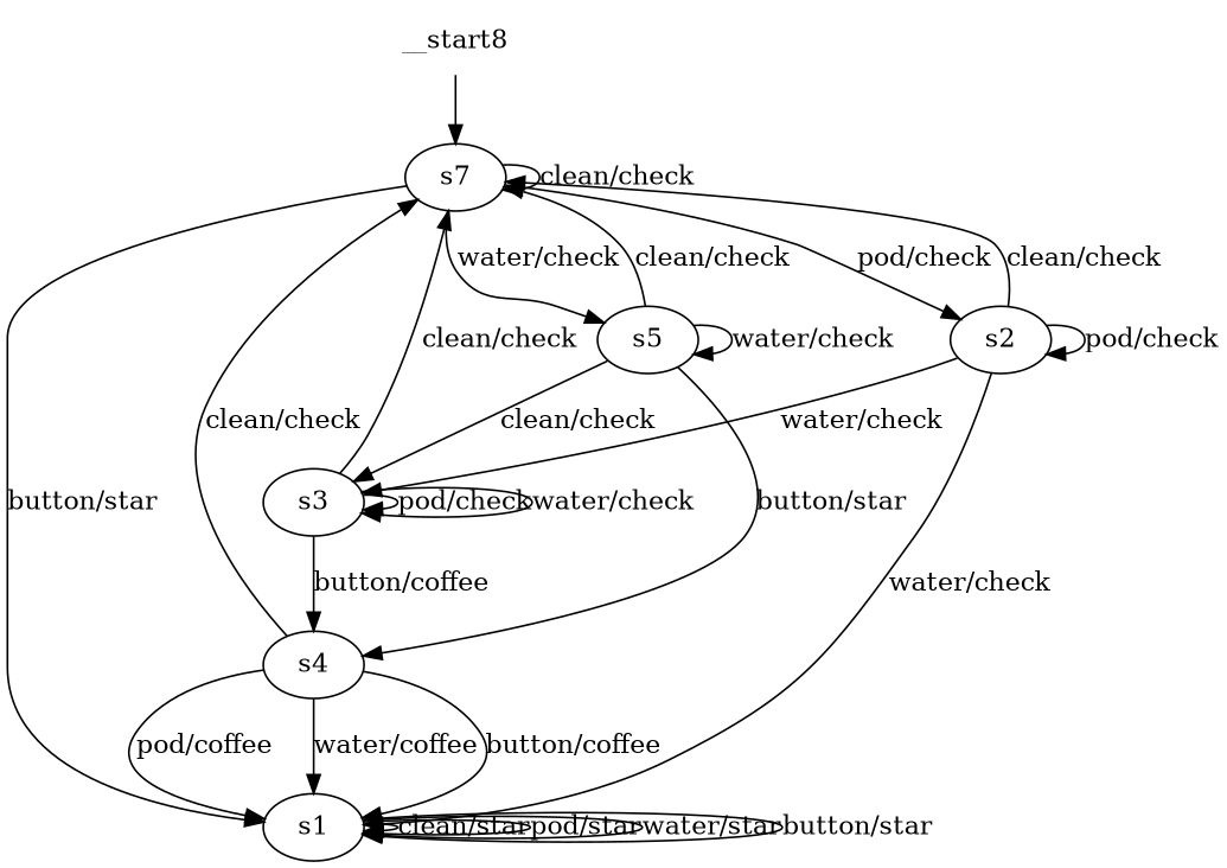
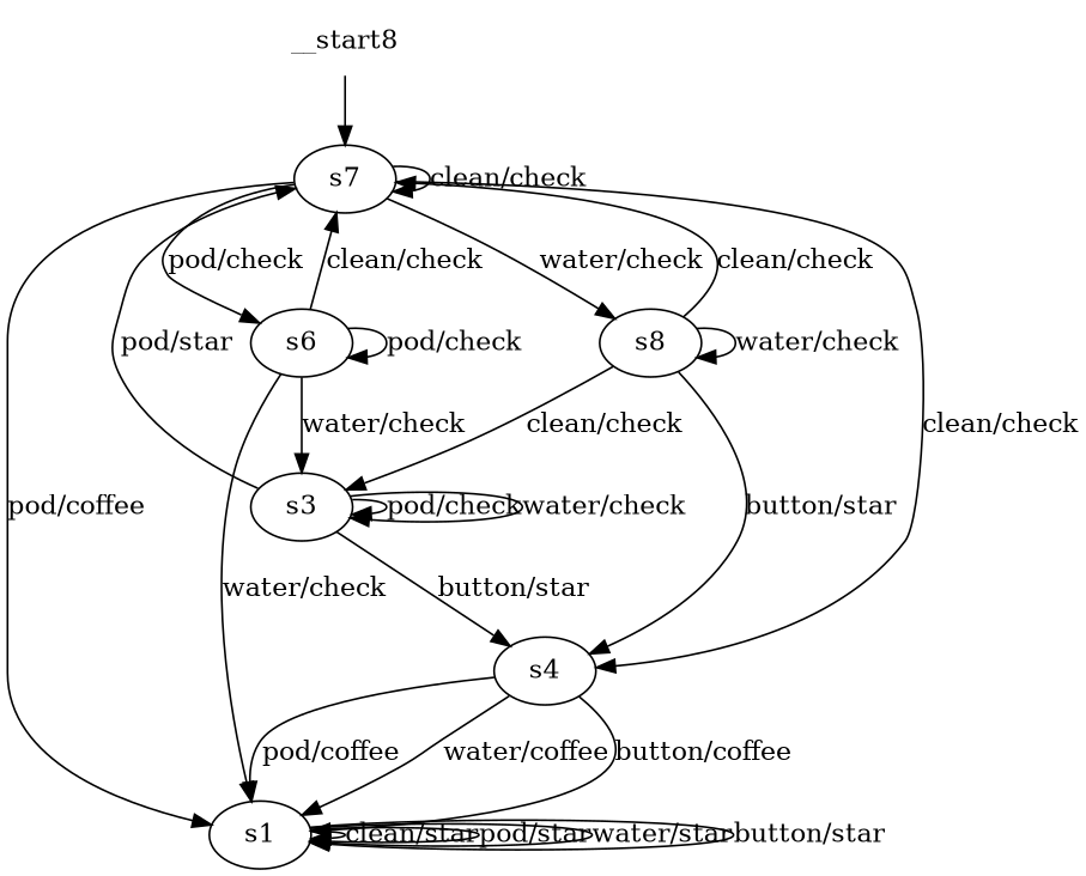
  digraph {
    n1 [label=s7]
    n2 [label=s1]
-   n3 [label=s2]
-   n4 [label=s5]
+   n3 [label=s6]
+   n4 [label=s8]
    n5 [label=s3]
    n6 [label=s4]
    n7 [label=__start8 shape=none]
    n1 -> n1 [label="clean/check"]
-   n1 -> n2 [label="button/star"]
+   n1 -> n2 [label="pod/coffee"]
    n1 -> n3 [label="pod/check"]
    n1 -> n4 [label="water/check"]
    n2 -> n2 [label="clean/star"]
    n2 -> n2 [label="pod/star"]
    n2 -> n2 [label="water/star"]
    n2 -> n2 [label="button/star"]
    n3 -> n1 [label="clean/check"]
    n3 -> n2 [label="water/check"]
    n3 -> n3 [label="pod/check"]
    n3 -> n5 [label="water/check"]
    n4 -> n1 [label="clean/check"]
    n4 -> n4 [label="water/check"]
    n4 -> n5 [label="clean/check"]
    n4 -> n6 [label="button/star"]
-   n5 -> n1 [label="clean/check"]
+   n5 -> n1 [label="pod/star"]
    n5 -> n5 [label="pod/check"]
    n5 -> n5 [label="water/check"]
-   n5 -> n6 [label="button/coffee"]
-   n6 -> n1 [label="clean/check"]
+   n5 -> n6 [label="button/star"]
+   n1 -> n6 [label="clean/check"]
    n6 -> n2 [label="pod/coffee"]
    n6 -> n2 [label="water/coffee"]
    n6 -> n2 [label="button/coffee"]
    n7 -> n1
  }
